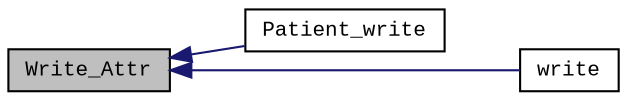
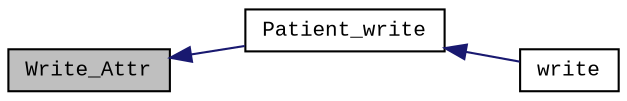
  digraph {
    fontname="Liberation Mono"
    rankdir=LR
    node [color=black fillcolor=white fontname="Liberation Mono" fontsize=10 shape=record style=filled]
    edge [color=midnightblue dir=back fontname="Liberation Mono" fontsize=10 labelfontname=Helvetica labelfontsize=10 style=solid]
    n1 [fillcolor=grey75 fontcolor=black height=0.2 label=Write_Attr width=0.4]
    n2 [height=0.2 label=Patient_write width=0.4]
    n3 [height=0.2 label=write width=0.4]
    n1 -> n2
-   n1 -> n3
+   n2 -> n3
  }
